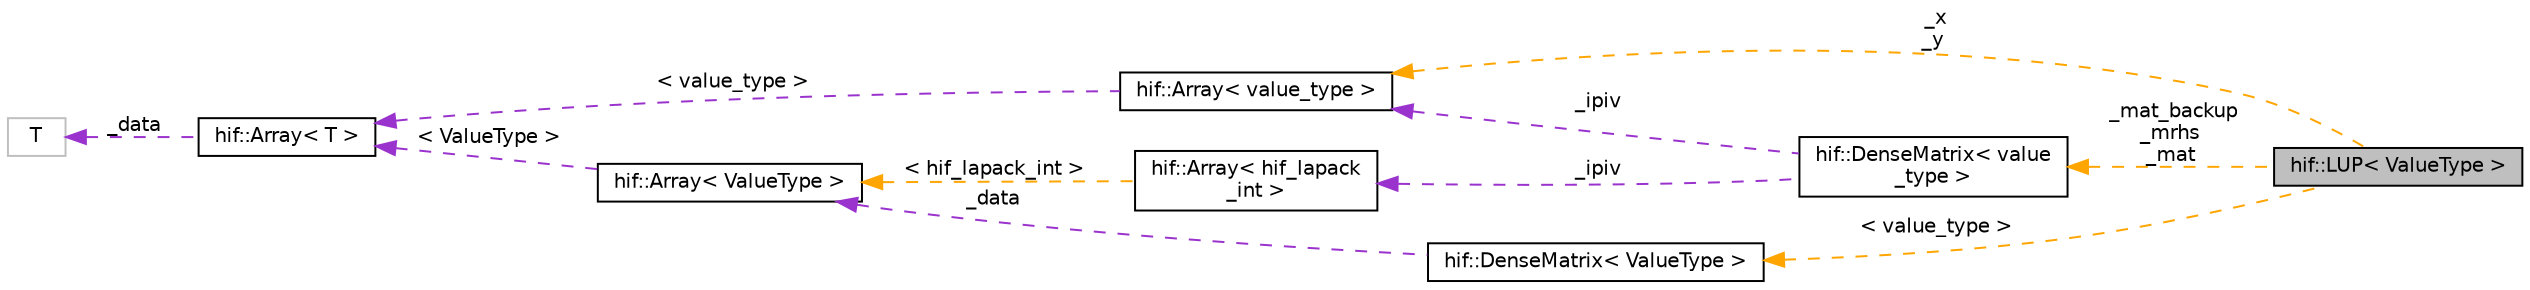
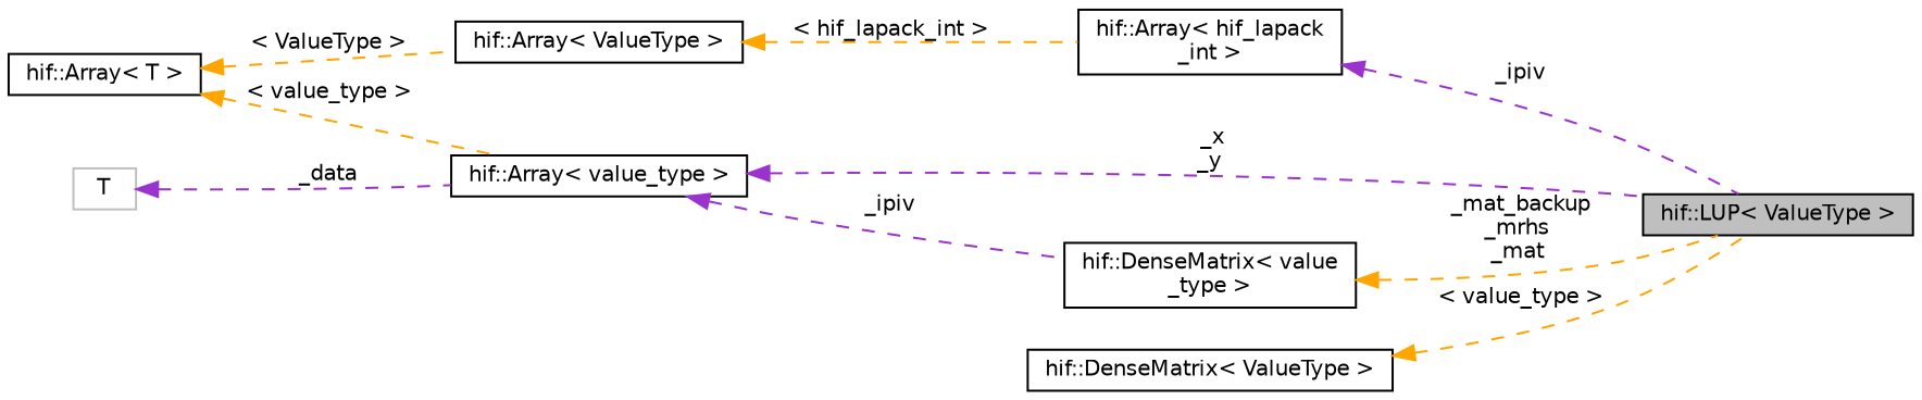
  digraph {
    rankdir=LR
    node [color=black fillcolor=white fontname=Helvetica fontsize=10 shape=record style=filled]
    edge [color=orange dir=back fontname=Helvetica fontsize=10 labelfontname=Helvetica labelfontsize=10 style=dashed]
    n1 [fillcolor=grey75 fontcolor=black height=0.2 label="hif::LUP\< ValueType \>" width=0.4]
    n2 [height=0.2 label="hif::DenseMatrix\< value\l_type \>" width=0.4]
    n3 [height=0.2 label="hif::Array\< value_type \>" width=0.4]
    n4 [height=0.2 label="hif::Array\< T \>" width=0.4]
    n5 [height=0.2 label="hif::Array\< ValueType \>" width=0.4]
    n6 [height=0.2 label="hif::Array\< hif_lapack\l_int \>" width=0.4]
    n7 [height=0.2 label="hif::DenseMatrix\< ValueType \>" width=0.4]
    n8 [color=grey75 height=0.2 label=T width=0.4]
    n2 -> n1 [label=" _mat_backup\n_mrhs\n_mat"]
-   n3 -> n1 [label=" _x\n_y"]
+   n3 -> n1 [color=darkorchid3 label=" _x\n_y"]
    n3 -> n2 [color=darkorchid3 label=" _ipiv"]
-   n4 -> n3 [color=darkorchid3 label=" \< value_type \>"]
-   n4 -> n5 [color=darkorchid3 label=" \< ValueType \>"]
+   n4 -> n3 [label=" \< value_type \>"]
+   n4 -> n5 [label=" \< ValueType \>"]
    n5 -> n6 [label=" \< hif_lapack_int \>"]
-   n5 -> n7 [color=darkorchid3 label=" _data"]
-   n6 -> n2 [color=darkorchid3 label=" _ipiv"]
+   n6 -> n1 [color=darkorchid3 label=" _ipiv"]
    n7 -> n1 [label=" \< value_type \>"]
-   n8 -> n4 [color=darkorchid3 label=" _data"]
+   n8 -> n3 [color=darkorchid3 label=" _data"]
  }
